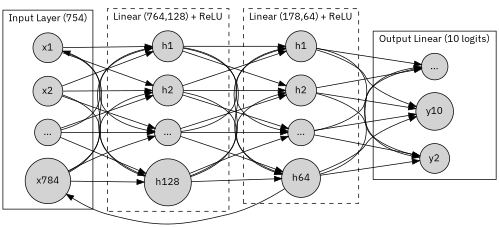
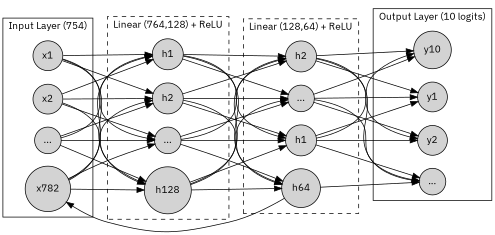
  digraph {
    fontname="IBM Plex Sans"
    rankdir=LR
    node [fillcolor=lightgray fontname="IBM Plex Sans" shape=circle style=filled]
    edge [fontname="IBM Plex Sans"]
    n1 [label=x1]
    n2 [label=x2]
    n3 [label="..."]
-   n4 [label=x784]
+   n4 [label=x782]
    n5 [label=h1]
    n6 [label=h2]
    n7 [label="..."]
    n8 [label=h128]
    n9 [label=h1]
    n10 [label=h2]
    n11 [label="..."]
    n12 [label=h64]
+   n13 [label=y1]
    n14 [label=y2]
    n15 [label="..."]
    n16 [label=y10]
    subgraph cluster_1 {
      label="Input Layer (754)"
      n1
      n2
      n3
      n4
    }
    subgraph cluster_2 {
      label="Linear (764,128) + ReLU"
      style=dashed
      n5
      n6
      n7
      n8
    }
    subgraph cluster_3 {
-     label="Linear (178,64) + ReLU"
+     label="Linear (128,64) + ReLU"
      style=dashed
      n9
      n10
      n11
      n12
    }
    subgraph cluster_4 {
-     label="Output Linear (10 logits)"
+     label="Output Layer (10 logits)"
+     n13
      n14
      n15
      n16
    }
    n1 -> n5
    n1 -> n6
    n1 -> n7
-   n8 -> n1
+   n1 -> n8
    n2 -> n5
    n2 -> n6
    n2 -> n7
    n2 -> n8
    n3 -> n5
    n3 -> n6
    n3 -> n7
    n3 -> n8
    n4 -> n5
    n4 -> n6
    n4 -> n7
    n4 -> n8
    n5 -> n9
    n5 -> n10
    n5 -> n11
    n5 -> n12
    n6 -> n9
    n6 -> n10
    n6 -> n11
    n6 -> n12
    n7 -> n9
    n7 -> n10
    n7 -> n11
    n7 -> n12
    n8 -> n9
    n8 -> n10
    n8 -> n11
    n8 -> n12
+   n9 -> n13
    n9 -> n14
    n9 -> n15
    n9 -> n16
+   n10 -> n13
    n10 -> n14
    n10 -> n15
    n10 -> n16
+   n11 -> n13
    n11 -> n14
    n11 -> n15
    n11 -> n16
    n12 -> n4
-   n12 -> n14
    n12 -> n15
-   n12 -> n16
  }
